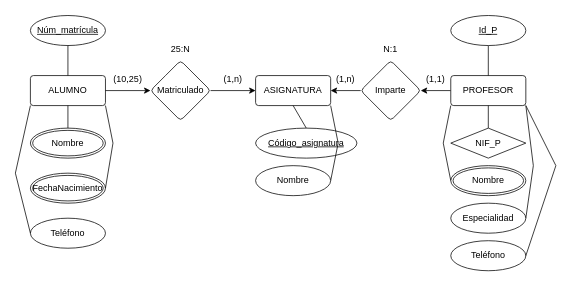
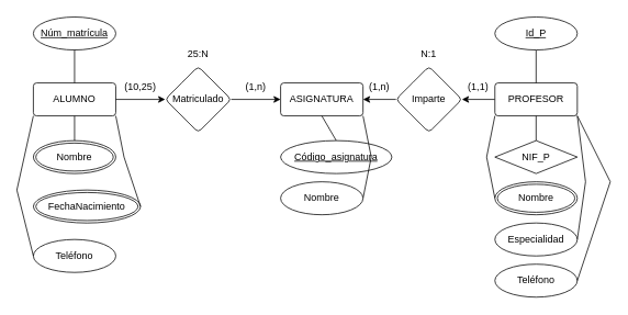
  <mxCell id="0" />
  <mxCell id="1" parent="0" />
  <mxCell id="2" value="" style="edgeStyle=orthogonalEdgeStyle;rounded=0;orthogonalLoop=1;jettySize=auto;html=1;" edge="1" parent="1" source="8" target="4"><mxGeometry relative="1" as="geometry" /></mxCell>
  <mxCell id="3" value="ALUMNO" style="rounded=1;arcSize=10;whiteSpace=wrap;html=1;align=center;" vertex="1" parent="1"><mxGeometry x="40" y="100" width="100" height="40" as="geometry" /></mxCell>
  <mxCell id="4" value="ASIGNATURA" style="rounded=1;arcSize=10;whiteSpace=wrap;html=1;align=center;" vertex="1" parent="1"><mxGeometry x="340" y="100" width="100" height="40" as="geometry" /></mxCell>
  <mxCell id="5" value="" style="edgeStyle=orthogonalEdgeStyle;rounded=0;orthogonalLoop=1;jettySize=auto;html=1;" edge="1" parent="1" source="6" target="10"><mxGeometry relative="1" as="geometry" /></mxCell>
  <mxCell id="6" value="PROFESOR" style="rounded=1;arcSize=10;whiteSpace=wrap;html=1;align=center;" vertex="1" parent="1"><mxGeometry x="600" y="100" width="100" height="40" as="geometry" /></mxCell>
  <mxCell id="7" value="" style="edgeStyle=orthogonalEdgeStyle;rounded=0;orthogonalLoop=1;jettySize=auto;html=1;" edge="1" parent="1" source="3" target="8"><mxGeometry relative="1" as="geometry"><mxPoint x="210" y="120" as="sourcePoint" /><mxPoint x="354" y="120" as="targetPoint" /></mxGeometry></mxCell>
  <mxCell id="8" value="Matriculado" style="rhombus;whiteSpace=wrap;html=1;rounded=1;arcSize=10;" vertex="1" parent="1"><mxGeometry x="200" y="80" width="80" height="80" as="geometry" /></mxCell>
  <mxCell id="9" value="" style="edgeStyle=orthogonalEdgeStyle;rounded=0;orthogonalLoop=1;jettySize=auto;html=1;" edge="1" parent="1" source="10" target="4"><mxGeometry relative="1" as="geometry" /></mxCell>
  <mxCell id="10" value="Imparte" style="rhombus;whiteSpace=wrap;html=1;rounded=1;arcSize=10;" vertex="1" parent="1"><mxGeometry x="480" y="80" width="80" height="80" as="geometry" /></mxCell>
  <mxCell id="11" value="Código_asignatura" style="ellipse;whiteSpace=wrap;html=1;align=center;fontStyle=4;" vertex="1" parent="1"><mxGeometry x="340" y="170" width="135" height="40" as="geometry" /></mxCell>
  <mxCell id="12" value="" style="endArrow=none;html=1;rounded=0;entryX=1;entryY=0.5;entryDx=0;entryDy=0;exitX=1;exitY=1;exitDx=0;exitDy=0;" edge="1" parent="1" source="4" target="14"><mxGeometry relative="1" as="geometry"><mxPoint x="330" y="70" as="sourcePoint" /><mxPoint x="490" y="70" as="targetPoint" /><Array as="points"><mxPoint x="450" y="190" /></Array></mxGeometry></mxCell>
  <mxCell id="13" value="" style="endArrow=none;html=1;rounded=0;entryX=0.5;entryY=0;entryDx=0;entryDy=0;exitX=0.5;exitY=1;exitDx=0;exitDy=0;" edge="1" parent="1" source="4" target="11"><mxGeometry relative="1" as="geometry"><mxPoint x="330" y="70" as="sourcePoint" /><mxPoint x="490" y="70" as="targetPoint" /></mxGeometry></mxCell>
  <mxCell id="14" value="Nombre" style="ellipse;whiteSpace=wrap;html=1;align=center;" vertex="1" parent="1"><mxGeometry x="340" y="220" width="100" height="40" as="geometry" /></mxCell>
  <mxCell id="15" value="Teléfono" style="ellipse;whiteSpace=wrap;html=1;align=center;" vertex="1" parent="1"><mxGeometry x="40" y="290" width="100" height="40" as="geometry" /></mxCell>
  <mxCell id="16" value="Núm_matrícula" style="ellipse;whiteSpace=wrap;html=1;align=center;fontStyle=4;" vertex="1" parent="1"><mxGeometry x="40" y="20" width="100" height="40" as="geometry" /></mxCell>
  <mxCell id="17" value="" style="endArrow=none;html=1;rounded=0;exitX=0.5;exitY=1;exitDx=0;exitDy=0;entryX=0.5;entryY=0;entryDx=0;entryDy=0;" edge="1" parent="1" source="16" target="3"><mxGeometry relative="1" as="geometry"><mxPoint x="330" y="70" as="sourcePoint" /><mxPoint x="490" y="70" as="targetPoint" /></mxGeometry></mxCell>
- <mxCell id="18" value="FechaNacimiento" style="ellipse;shape=doubleEllipse;margin=3;whiteSpace=wrap;html=1;align=center;" vertex="1" parent="1"><mxGeometry x="40" y="230" width="100" height="40" as="geometry" /></mxCell>
+ <mxCell id="18" value="FechaNacimiento" style="ellipse;shape=doubleEllipse;margin=3;whiteSpace=wrap;html=1;align=center;" vertex="1" parent="1"><mxGeometry x="40" y="230" width="130" height="40" as="geometry" /></mxCell>
  <mxCell id="19" value="Nombre" style="ellipse;shape=doubleEllipse;margin=3;whiteSpace=wrap;html=1;align=center;" vertex="1" parent="1"><mxGeometry x="40" y="170" width="100" height="40" as="geometry" /></mxCell>
  <mxCell id="20" value="" style="endArrow=none;html=1;rounded=0;exitX=0.5;exitY=0;exitDx=0;exitDy=0;entryX=0.5;entryY=1;entryDx=0;entryDy=0;" edge="1" parent="1" source="19" target="3"><mxGeometry relative="1" as="geometry"><mxPoint x="100" y="70" as="sourcePoint" /><mxPoint x="100" y="110" as="targetPoint" /></mxGeometry></mxCell>
  <mxCell id="21" value="" style="endArrow=none;html=1;rounded=0;exitX=1;exitY=1;exitDx=0;exitDy=0;entryX=1;entryY=0.5;entryDx=0;entryDy=0;" edge="1" parent="1" source="3" target="18"><mxGeometry relative="1" as="geometry"><mxPoint x="110" y="80" as="sourcePoint" /><mxPoint x="110" y="120" as="targetPoint" /><Array as="points"><mxPoint x="150" y="190" /></Array></mxGeometry></mxCell>
  <mxCell id="22" value="" style="endArrow=none;html=1;rounded=0;exitX=0;exitY=1;exitDx=0;exitDy=0;entryX=0;entryY=0.5;entryDx=0;entryDy=0;" edge="1" parent="1" source="3" target="15"><mxGeometry relative="1" as="geometry"><mxPoint x="120" y="90" as="sourcePoint" /><mxPoint x="120" y="130" as="targetPoint" /><Array as="points"><mxPoint x="20" y="230" /></Array></mxGeometry></mxCell>
  <mxCell id="23" value="" style="endArrow=none;html=1;rounded=0;exitX=1;exitY=0.5;exitDx=0;exitDy=0;entryX=1;entryY=1;entryDx=0;entryDy=0;" edge="1" parent="1" source="30" target="6"><mxGeometry relative="1" as="geometry"><mxPoint x="270" y="20" as="sourcePoint" /><mxPoint x="190" y="0" as="targetPoint" /><Array as="points"><mxPoint x="710" y="220" /></Array></mxGeometry></mxCell>
  <mxCell id="24" value="" style="endArrow=none;html=1;rounded=0;exitX=0;exitY=0.5;exitDx=0;exitDy=0;entryX=0;entryY=1;entryDx=0;entryDy=0;" edge="1" parent="1" source="29" target="6"><mxGeometry relative="1" as="geometry"><mxPoint x="280" y="30" as="sourcePoint" /><mxPoint x="200" y="10" as="targetPoint" /><Array as="points"><mxPoint x="590" y="190" /></Array></mxGeometry></mxCell>
  <mxCell id="25" value="" style="endArrow=none;html=1;rounded=0;exitX=0.5;exitY=0;exitDx=0;exitDy=0;entryX=0.5;entryY=1;entryDx=0;entryDy=0;" edge="1" parent="1" source="28" target="6"><mxGeometry relative="1" as="geometry"><mxPoint x="290" y="40" as="sourcePoint" /><mxPoint x="210" y="20" as="targetPoint" /></mxGeometry></mxCell>
  <mxCell id="26" value="" style="endArrow=none;html=1;rounded=0;exitX=0.5;exitY=1;exitDx=0;exitDy=0;entryX=0.5;entryY=0;entryDx=0;entryDy=0;" edge="1" parent="1" source="27" target="6"><mxGeometry relative="1" as="geometry"><mxPoint x="300" y="50" as="sourcePoint" /><mxPoint x="220" y="30" as="targetPoint" /></mxGeometry></mxCell>
  <mxCell id="27" value="Id_P" style="ellipse;whiteSpace=wrap;html=1;align=center;fontStyle=4;" vertex="1" parent="1"><mxGeometry x="600" y="20" width="100" height="40" as="geometry" /></mxCell>
  <mxCell id="28" value="NIF_P" style="rhombus;whiteSpace=wrap;html=1;align=center;" vertex="1" parent="1"><mxGeometry x="600" y="170" width="100" height="40" as="geometry" /></mxCell>
  <mxCell id="29" value="Nombre" style="ellipse;shape=doubleEllipse;margin=3;whiteSpace=wrap;html=1;align=center;" vertex="1" parent="1"><mxGeometry x="600" y="220" width="100" height="40" as="geometry" /></mxCell>
  <mxCell id="30" value="Especialidad" style="ellipse;whiteSpace=wrap;html=1;align=center;" vertex="1" parent="1"><mxGeometry x="600" y="270" width="100" height="40" as="geometry" /></mxCell>
  <mxCell id="31" value="Teléfono" style="ellipse;whiteSpace=wrap;html=1;align=center;" vertex="1" parent="1"><mxGeometry x="600" y="320" width="100" height="40" as="geometry" /></mxCell>
  <mxCell id="32" value="" style="endArrow=none;html=1;rounded=0;entryX=1;entryY=0.5;entryDx=0;entryDy=0;" edge="1" parent="1" target="31"><mxGeometry relative="1" as="geometry"><mxPoint x="700" y="140" as="sourcePoint" /><mxPoint x="660" y="110" as="targetPoint" /><Array as="points"><mxPoint x="740" y="220" /></Array></mxGeometry></mxCell>
  <mxCell id="33" value="(1,n)" style="text;html=1;strokeColor=none;fillColor=none;align=center;verticalAlign=middle;whiteSpace=wrap;rounded=0;" vertex="1" parent="1"><mxGeometry x="280" y="90" width="60" height="30" as="geometry" /></mxCell>
  <mxCell id="34" value="(10,25)" style="text;html=1;strokeColor=none;fillColor=none;align=center;verticalAlign=middle;whiteSpace=wrap;rounded=0;" vertex="1" parent="1"><mxGeometry x="140" y="90" width="60" height="30" as="geometry" /></mxCell>
  <mxCell id="35" value="(1,n)" style="text;html=1;strokeColor=none;fillColor=none;align=center;verticalAlign=middle;whiteSpace=wrap;rounded=0;" vertex="1" parent="1"><mxGeometry x="430" y="90" width="60" height="30" as="geometry" /></mxCell>
  <mxCell id="36" value="(1,1)" style="text;html=1;strokeColor=none;fillColor=none;align=center;verticalAlign=middle;whiteSpace=wrap;rounded=0;" vertex="1" parent="1"><mxGeometry x="550" y="90" width="60" height="30" as="geometry" /></mxCell>
  <mxCell id="37" value="25:N" style="text;html=1;strokeColor=none;fillColor=none;align=center;verticalAlign=middle;whiteSpace=wrap;rounded=0;" vertex="1" parent="1"><mxGeometry x="210" y="50" width="60" height="30" as="geometry" /></mxCell>
  <mxCell id="38" value="N:1" style="text;html=1;strokeColor=none;fillColor=none;align=center;verticalAlign=middle;whiteSpace=wrap;rounded=0;" vertex="1" parent="1"><mxGeometry x="490" y="50" width="60" height="30" as="geometry" /></mxCell>
